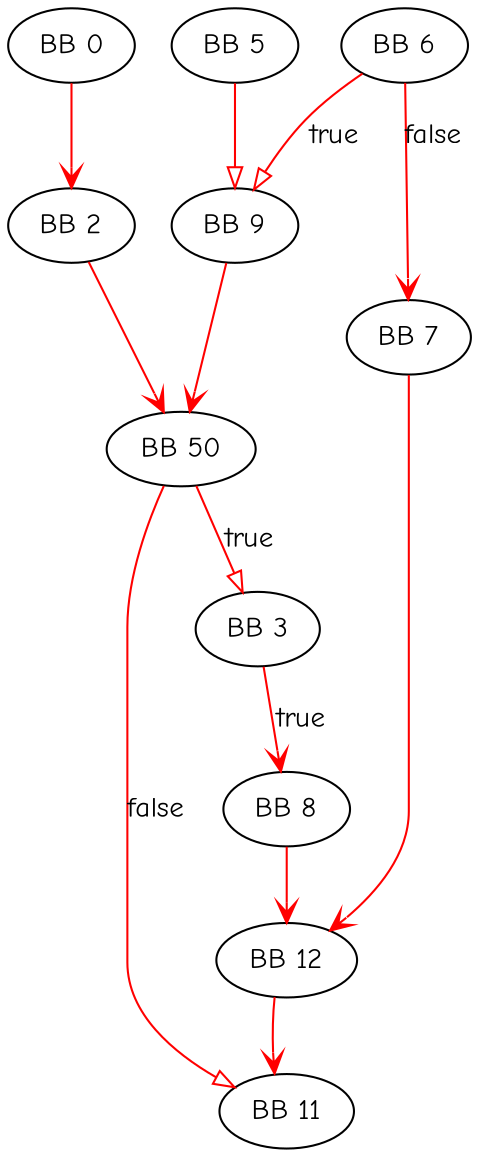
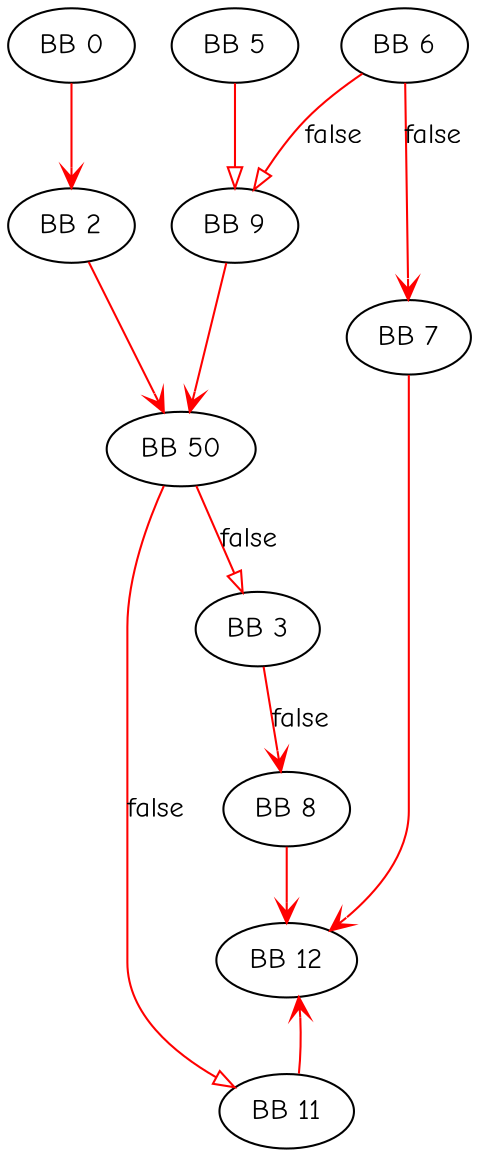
  digraph {
    fontname="Comic Neue"
    node [fontname="Comic Neue" shape=ellipse]
    edge [arrowhead=vee color=red fontname="Comic Neue"]
    n1 [label="BB 0"]
    n2 [label="BB 2"]
    n3 [label="BB 50"]
    n4 [label="BB 3"]
    n5 [label="BB 11"]
    n6 [label="BB 8"]
    n7 [label="BB 12"]
    n8 [label="BB 5"]
    n9 [label="BB 9"]
    n10 [label="BB 6"]
    n11 [label="BB 7"]
    n1 -> n2
    n2 -> n3
-   n3 -> n4 [arrowhead=onormal label=true]
+   n3 -> n4 [arrowhead=onormal label=false]
    n3 -> n5 [arrowhead=onormal label=false]
-   n4 -> n6 [label=true]
-   n7 -> n5
+   n4 -> n6 [label=false]
+   n5 -> n7
    n6 -> n7
    n8 -> n9 [arrowhead=onormal]
    n9 -> n3
-   n10 -> n9 [arrowhead=onormal label=true]
+   n10 -> n9 [arrowhead=onormal label=false]
    n10 -> n11 [label=false]
    n11 -> n7
  }
